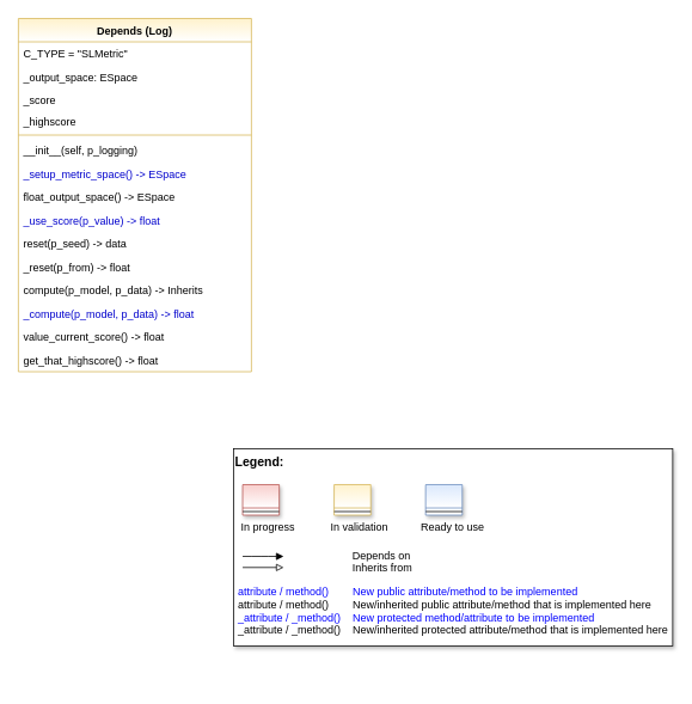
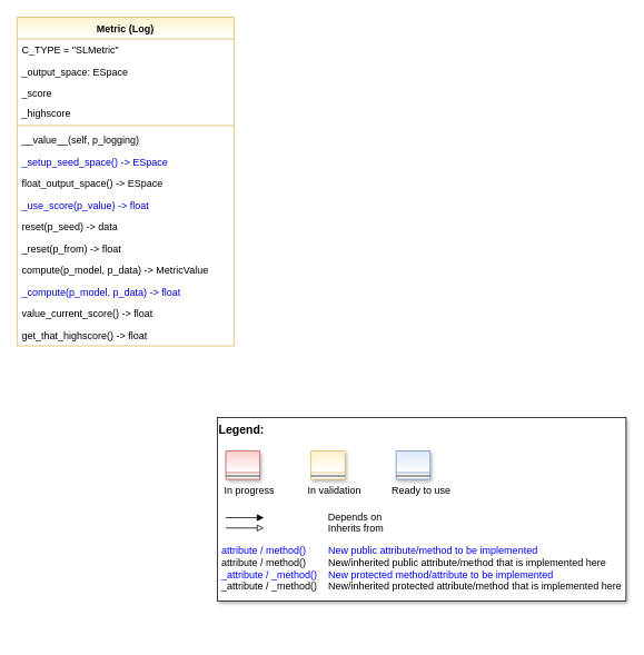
  <mxCell id="0" />
  <mxCell id="1" parent="0" />
- <mxCell id="2" value="Depends (Log)" style="swimlane;fontStyle=1;align=center;verticalAlign=top;childLayout=stackLayout;horizontal=1;startSize=26;horizontalStack=0;resizeParent=1;resizeParentMax=0;resizeLast=0;collapsible=1;marginBottom=0;fillColor=#fff2cc;strokeColor=#d6b656;swimlaneFillColor=default;gradientColor=#FFFFFF;" vertex="1" parent="1"><mxGeometry x="20" y="20" width="260" height="394" as="geometry" /></mxCell>
+ <mxCell id="2" value="Metric (Log)" style="swimlane;fontStyle=1;align=center;verticalAlign=top;childLayout=stackLayout;horizontal=1;startSize=26;horizontalStack=0;resizeParent=1;resizeParentMax=0;resizeLast=0;collapsible=1;marginBottom=0;fillColor=#fff2cc;strokeColor=#d6b656;swimlaneFillColor=default;gradientColor=#FFFFFF;" vertex="1" parent="1"><mxGeometry x="20" y="20" width="260" height="394" as="geometry" /></mxCell>
  <mxCell id="3" value="C_TYPE = &quot;SLMetric&quot;" style="text;strokeColor=none;fillColor=none;align=left;verticalAlign=top;spacingLeft=4;spacingRight=4;overflow=hidden;rotatable=0;points=[[0,0.5],[1,0.5]];portConstraint=eastwest;" vertex="1" parent="2"><mxGeometry y="26" width="260" height="26" as="geometry" /></mxCell>
  <mxCell id="4" value="_output_space: ESpace" style="text;strokeColor=none;fillColor=none;align=left;verticalAlign=top;spacingLeft=4;spacingRight=4;overflow=hidden;rotatable=0;points=[[0,0.5],[1,0.5]];portConstraint=eastwest;" vertex="1" parent="2"><mxGeometry y="52" width="260" height="26" as="geometry" /></mxCell>
  <mxCell id="5" value="_score" style="text;strokeColor=none;fillColor=none;align=left;verticalAlign=top;spacingLeft=4;spacingRight=4;overflow=hidden;rotatable=0;points=[[0,0.5],[1,0.5]];portConstraint=eastwest;" vertex="1" parent="2"><mxGeometry y="78" width="260" height="24" as="geometry" /></mxCell>
  <mxCell id="6" value="_highscore" style="text;strokeColor=none;fillColor=none;align=left;verticalAlign=top;spacingLeft=4;spacingRight=4;overflow=hidden;rotatable=0;points=[[0,0.5],[1,0.5]];portConstraint=eastwest;" vertex="1" parent="2"><mxGeometry y="102" width="260" height="24" as="geometry" /></mxCell>
  <mxCell id="7" value="" style="line;strokeWidth=1;fillColor=#fff2cc;align=left;verticalAlign=middle;spacingTop=-1;spacingLeft=3;spacingRight=3;rotatable=0;labelPosition=right;points=[];portConstraint=eastwest;strokeColor=#d6b656;" vertex="1" parent="2"><mxGeometry y="126" width="260" height="8" as="geometry" /></mxCell>
- <mxCell id="8" value="__init__(self, p_logging)" style="text;strokeColor=none;fillColor=none;align=left;verticalAlign=top;spacingLeft=4;spacingRight=4;overflow=hidden;rotatable=0;points=[[0,0.5],[1,0.5]];portConstraint=eastwest;" vertex="1" parent="2"><mxGeometry y="134" width="260" height="26" as="geometry" /></mxCell>
- <mxCell id="9" value="_setup_metric_space() -&gt; ESpace" style="text;strokeColor=none;fillColor=none;align=left;verticalAlign=top;spacingLeft=4;spacingRight=4;overflow=hidden;rotatable=0;points=[[0,0.5],[1,0.5]];portConstraint=eastwest;fontColor=#0000CC;" vertex="1" parent="2"><mxGeometry y="160" width="260" height="26" as="geometry" /></mxCell>
+ <mxCell id="8" value="__value__(self, p_logging)" style="text;strokeColor=none;fillColor=none;align=left;verticalAlign=top;spacingLeft=4;spacingRight=4;overflow=hidden;rotatable=0;points=[[0,0.5],[1,0.5]];portConstraint=eastwest;" vertex="1" parent="2"><mxGeometry y="134" width="260" height="26" as="geometry" /></mxCell>
+ <mxCell id="9" value="_setup_seed_space() -&gt; ESpace" style="text;strokeColor=none;fillColor=none;align=left;verticalAlign=top;spacingLeft=4;spacingRight=4;overflow=hidden;rotatable=0;points=[[0,0.5],[1,0.5]];portConstraint=eastwest;fontColor=#0000CC;" vertex="1" parent="2"><mxGeometry y="160" width="260" height="26" as="geometry" /></mxCell>
  <mxCell id="10" value="float_output_space() -&gt; ESpace" style="text;strokeColor=none;fillColor=none;align=left;verticalAlign=top;spacingLeft=4;spacingRight=4;overflow=hidden;rotatable=0;points=[[0,0.5],[1,0.5]];portConstraint=eastwest;" vertex="1" parent="2"><mxGeometry y="186" width="260" height="26" as="geometry" /></mxCell>
  <mxCell id="11" value="_use_score(p_value) -&gt; float" style="text;strokeColor=none;fillColor=none;align=left;verticalAlign=top;spacingLeft=4;spacingRight=4;overflow=hidden;rotatable=0;points=[[0,0.5],[1,0.5]];portConstraint=eastwest;fontColor=#0000CC;" vertex="1" parent="2"><mxGeometry y="212" width="260" height="26" as="geometry" /></mxCell>
  <mxCell id="12" value="reset(p_seed) -&gt; data" style="text;strokeColor=none;fillColor=none;align=left;verticalAlign=top;spacingLeft=4;spacingRight=4;overflow=hidden;rotatable=0;points=[[0,0.5],[1,0.5]];portConstraint=eastwest;" vertex="1" parent="2"><mxGeometry y="238" width="260" height="26" as="geometry" /></mxCell>
  <mxCell id="13" value="_reset(p_from) -&gt; float" style="text;strokeColor=none;fillColor=none;align=left;verticalAlign=top;spacingLeft=4;spacingRight=4;overflow=hidden;rotatable=0;points=[[0,0.5],[1,0.5]];portConstraint=eastwest;fontColor=default;" vertex="1" parent="2"><mxGeometry y="264" width="260" height="26" as="geometry" /></mxCell>
- <mxCell id="14" value="compute(p_model, p_data) -&gt; Inherits" style="text;strokeColor=none;fillColor=none;align=left;verticalAlign=top;spacingLeft=4;spacingRight=4;overflow=hidden;rotatable=0;points=[[0,0.5],[1,0.5]];portConstraint=eastwest;" vertex="1" parent="2"><mxGeometry y="290" width="260" height="26" as="geometry" /></mxCell>
+ <mxCell id="14" value="compute(p_model, p_data) -&gt; MetricValue" style="text;strokeColor=none;fillColor=none;align=left;verticalAlign=top;spacingLeft=4;spacingRight=4;overflow=hidden;rotatable=0;points=[[0,0.5],[1,0.5]];portConstraint=eastwest;" vertex="1" parent="2"><mxGeometry y="290" width="260" height="26" as="geometry" /></mxCell>
  <mxCell id="15" value="_compute(p_model, p_data) -&gt; float" style="text;strokeColor=none;fillColor=none;align=left;verticalAlign=top;spacingLeft=4;spacingRight=4;overflow=hidden;rotatable=0;points=[[0,0.5],[1,0.5]];portConstraint=eastwest;fontColor=#0000CC;" vertex="1" parent="2"><mxGeometry y="316" width="260" height="26" as="geometry" /></mxCell>
  <mxCell id="16" value="value_current_score() -&gt; float" style="text;strokeColor=none;fillColor=none;align=left;verticalAlign=top;spacingLeft=4;spacingRight=4;overflow=hidden;rotatable=0;points=[[0,0.5],[1,0.5]];portConstraint=eastwest;fontColor=default;" vertex="1" parent="2"><mxGeometry y="342" width="260" height="26" as="geometry" /></mxCell>
  <mxCell id="17" value="get_that_highscore() -&gt; float" style="text;strokeColor=none;fillColor=none;align=left;verticalAlign=top;spacingLeft=4;spacingRight=4;overflow=hidden;rotatable=0;points=[[0,0.5],[1,0.5]];portConstraint=eastwest;fontColor=default;" vertex="1" parent="2"><mxGeometry y="368" width="260" height="26" as="geometry" /></mxCell>
  <mxCell id="18" value="" style="group" vertex="1" connectable="0" parent="1"><mxGeometry x="260" y="500" width="490" height="220" as="geometry" /></mxCell>
  <mxCell id="19" value="&lt;font color=&quot;#000000&quot; size=&quot;1&quot;&gt;&lt;b style=&quot;font-size: 14px&quot;&gt;Legend:&lt;br&gt;&lt;/b&gt;&lt;/font&gt;&lt;br&gt;&lt;br&gt;&lt;br&gt;&lt;font color=&quot;#0000ff&quot; style=&quot;font-size: 6px&quot;&gt;&lt;br&gt;&lt;/font&gt;&lt;span style=&quot;color: rgb(0 , 0 , 0)&quot;&gt;&lt;font style=&quot;font-size: 4px&quot;&gt;&amp;nbsp; &amp;nbsp;&lt;/font&gt;&amp;nbsp;In progress&amp;nbsp; &amp;nbsp; &amp;nbsp; &amp;nbsp; &amp;nbsp; &amp;nbsp; In validation&amp;nbsp; &amp;nbsp; &amp;nbsp; &amp;nbsp; &amp;nbsp; &amp;nbsp;Ready to use&lt;/span&gt;&lt;font color=&quot;#000000&quot;&gt;&amp;nbsp;&lt;br&gt;&lt;/font&gt;&lt;font color=&quot;#0000ff&quot;&gt;&lt;br&gt;&lt;br&gt;&lt;br&gt;&lt;br&gt;&amp;nbsp;attribute / method()&amp;nbsp; &amp;nbsp; &amp;nbsp; &amp;nbsp; New public attribute/method to be implemented&lt;/font&gt;&lt;br&gt;&lt;font color=&quot;#000000&quot;&gt;&amp;nbsp;&lt;/font&gt;&lt;font color=&quot;#000000&quot;&gt;attribute / method()&lt;span&gt;&#09;&lt;/span&gt;&amp;nbsp; &amp;nbsp; &amp;nbsp; &amp;nbsp;New/inherited public attribute/method that is implemented here&lt;br&gt;&lt;/font&gt;&lt;font color=&quot;#0000ff&quot;&gt;&amp;nbsp;_attribute /&amp;nbsp;&lt;/font&gt;&lt;font color=&quot;#0000ff&quot;&gt;_method()&amp;nbsp; &amp;nbsp; New protected method/attribute to be implemented&lt;/font&gt;&lt;br&gt;&lt;font color=&quot;#000000&quot;&gt;&amp;nbsp;_attribute / _method()&amp;nbsp; &amp;nbsp; New/inherited protected attribute/method that is implemented here&lt;br&gt;&lt;/font&gt;&lt;font color=&quot;#000000&quot;&gt;&lt;br&gt;&lt;br&gt;&lt;br&gt;&lt;br&gt;&lt;br&gt;&lt;/font&gt;" style="text;html=1;align=left;verticalAlign=top;whiteSpace=wrap;rounded=0;fontColor=#006600;strokeColor=#000000;shadow=1;fillColor=#ffffff;" vertex="1" parent="18"><mxGeometry width="490.0" height="220" as="geometry" /></mxCell>
  <mxCell id="20" value="Depends on" style="endArrow=block;html=1;labelPosition=right;verticalLabelPosition=middle;align=left;verticalAlign=middle;endFill=1;fontSize=12;" edge="1" parent="18"><mxGeometry x="-1623.125" y="-2180" width="51.042" height="50" as="geometry"><mxPoint x="10.208" y="120.003" as="sourcePoint" /><mxPoint x="55.991" y="120.003" as="targetPoint" /><mxPoint x="98" as="offset" /><Array as="points"><mxPoint x="30.625" y="120" /></Array></mxGeometry></mxCell>
  <mxCell id="21" value="Inherits from" style="endArrow=block;html=1;labelPosition=right;verticalLabelPosition=middle;align=left;verticalAlign=middle;endFill=0;fontSize=12;" edge="1" parent="18"><mxGeometry x="-1623.125" y="-2180" width="51.042" height="50" as="geometry"><mxPoint x="10.208" y="132.385" as="sourcePoint" /><mxPoint x="55.991" y="132.385" as="targetPoint" /><mxPoint x="98" y="1" as="offset" /></mxGeometry></mxCell>
  <mxCell id="22" value="" style="swimlane;fontStyle=3;align=center;verticalAlign=top;childLayout=stackLayout;horizontal=1;startSize=26;horizontalStack=0;resizeParent=1;resizeLast=0;collapsible=1;marginBottom=0;rounded=0;shadow=1;strokeWidth=1;fillColor=#f8cecc;strokeColor=#b85450;gradientColor=#ffffff;swimlaneFillColor=#ffffff;" vertex="1" parent="18"><mxGeometry x="10.208" y="40" width="40.833" height="34" as="geometry"><mxRectangle x="230" y="140" width="160" height="26" as="alternateBounds" /></mxGeometry></mxCell>
  <mxCell id="23" value="" style="line;html=1;strokeWidth=1;align=left;verticalAlign=middle;spacingTop=-1;spacingLeft=3;spacingRight=3;rotatable=0;labelPosition=right;points=[];portConstraint=eastwest;" vertex="1" parent="22"><mxGeometry y="26" width="40.833" height="8" as="geometry" /></mxCell>
  <mxCell id="24" value="" style="swimlane;fontStyle=3;align=center;verticalAlign=top;childLayout=stackLayout;horizontal=1;startSize=26;horizontalStack=0;resizeParent=1;resizeLast=0;collapsible=1;marginBottom=0;rounded=0;shadow=1;strokeWidth=1;fillColor=#fff2cc;strokeColor=#d6b656;gradientColor=#ffffff;swimlaneFillColor=#ffffff;" vertex="1" parent="18"><mxGeometry x="112.292" y="40" width="40.833" height="34" as="geometry"><mxRectangle x="230" y="140" width="160" height="26" as="alternateBounds" /></mxGeometry></mxCell>
  <mxCell id="25" value="" style="line;html=1;strokeWidth=1;align=left;verticalAlign=middle;spacingTop=-1;spacingLeft=3;spacingRight=3;rotatable=0;labelPosition=right;points=[];portConstraint=eastwest;" vertex="1" parent="24"><mxGeometry y="26" width="40.833" height="8" as="geometry" /></mxCell>
  <mxCell id="26" value="" style="swimlane;fontStyle=3;align=center;verticalAlign=top;childLayout=stackLayout;horizontal=1;startSize=26;horizontalStack=0;resizeParent=1;resizeLast=0;collapsible=1;marginBottom=0;rounded=0;shadow=1;strokeWidth=1;fillColor=#dae8fc;strokeColor=#6c8ebf;gradientColor=#ffffff;swimlaneFillColor=#ffffff;" vertex="1" parent="18"><mxGeometry x="214.375" y="40" width="40.833" height="34" as="geometry"><mxRectangle x="230" y="140" width="160" height="26" as="alternateBounds" /></mxGeometry></mxCell>
  <mxCell id="27" value="" style="line;html=1;strokeWidth=1;align=left;verticalAlign=middle;spacingTop=-1;spacingLeft=3;spacingRight=3;rotatable=0;labelPosition=right;points=[];portConstraint=eastwest;" vertex="1" parent="26"><mxGeometry y="26" width="40.833" height="8" as="geometry" /></mxCell>
